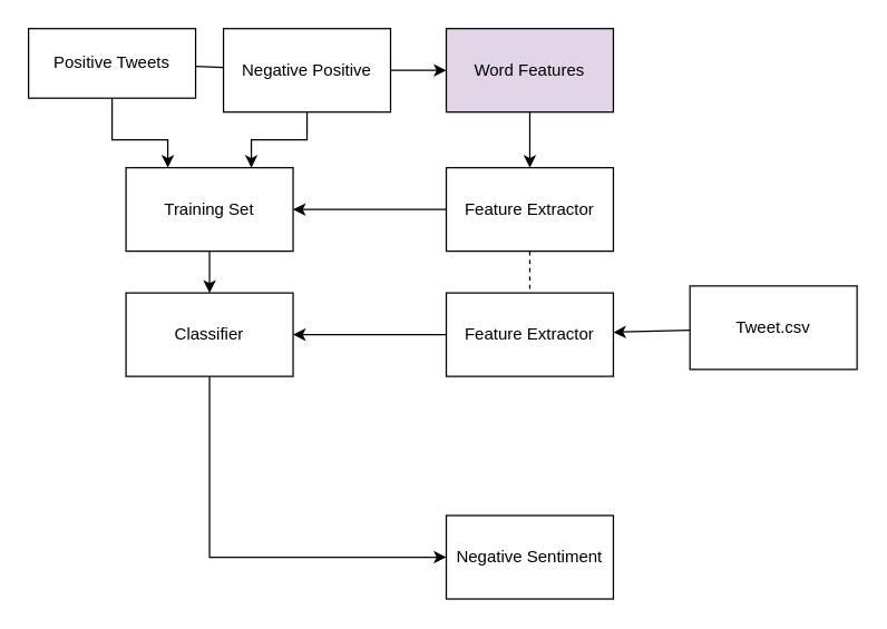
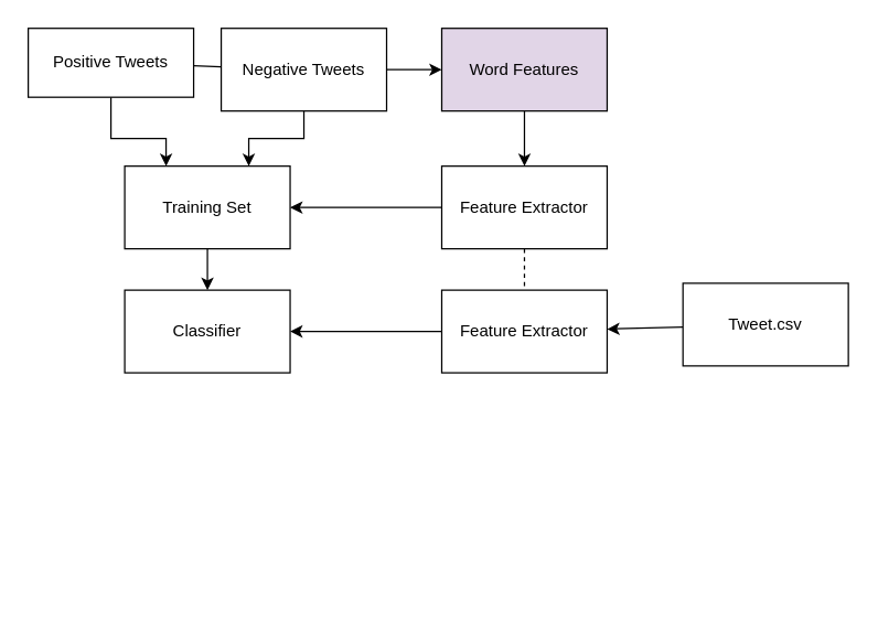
  <mxCell id="0" />
  <mxCell id="1" parent="0" />
  <mxCell id="2" value="" style="edgeStyle=none;html=1;rounded=0;entryX=0.25;entryY=0;entryDx=0;entryDy=0;" edge="1" parent="1" source="4" target="9"><mxGeometry relative="1" as="geometry"><Array as="points"><mxPoint x="80" y="100" /><mxPoint x="120" y="100" /></Array></mxGeometry></mxCell>
  <mxCell id="3" value="" style="edgeStyle=none;rounded=0;html=1;endArrow=none;endFill=0;" edge="1" parent="1" source="4" target="7"><mxGeometry relative="1" as="geometry" /></mxCell>
  <mxCell id="4" value="Positive Tweets" style="rounded=0;whiteSpace=wrap;html=1;" vertex="1" parent="1"><mxGeometry x="20" y="20" width="120" height="50" as="geometry" /></mxCell>
  <mxCell id="5" value="" style="edgeStyle=none;html=1;rounded=0;entryX=0.75;entryY=0;entryDx=0;entryDy=0;" edge="1" parent="1" source="7" target="9"><mxGeometry relative="1" as="geometry"><Array as="points"><mxPoint x="220" y="100" /><mxPoint x="180" y="100" /></Array></mxGeometry></mxCell>
  <mxCell id="6" value="" style="edgeStyle=none;rounded=0;html=1;endArrow=classic;endFill=1;" edge="1" parent="1" source="7" target="11"><mxGeometry relative="1" as="geometry" /></mxCell>
- <mxCell id="7" value="Negative Positive" style="rounded=0;whiteSpace=wrap;html=1;" vertex="1" parent="1"><mxGeometry x="160" y="20" width="120" height="60" as="geometry" /></mxCell>
+ <mxCell id="7" value="Negative Tweets" style="rounded=0;whiteSpace=wrap;html=1;" vertex="1" parent="1"><mxGeometry x="160" y="20" width="120" height="60" as="geometry" /></mxCell>
  <mxCell id="8" value="" style="edgeStyle=none;rounded=0;html=1;endArrow=classic;endFill=1;" edge="1" parent="1" source="9" target="16"><mxGeometry relative="1" as="geometry" /></mxCell>
  <mxCell id="9" value="Training Set" style="whiteSpace=wrap;html=1;rounded=0;" vertex="1" parent="1"><mxGeometry x="90" y="120" width="120" height="60" as="geometry" /></mxCell>
  <mxCell id="10" value="" style="edgeStyle=none;rounded=0;html=1;endArrow=classic;endFill=1;" edge="1" parent="1" source="11" target="14"><mxGeometry relative="1" as="geometry" /></mxCell>
  <mxCell id="11" value="Word Features" style="whiteSpace=wrap;html=1;rounded=0;fillColor=#e1d5e7;" vertex="1" parent="1"><mxGeometry x="320" y="20" width="120" height="60" as="geometry" /></mxCell>
  <mxCell id="12" value="" style="edgeStyle=none;rounded=0;html=1;endArrow=classic;endFill=1;" edge="1" parent="1" source="14" target="9"><mxGeometry relative="1" as="geometry" /></mxCell>
  <mxCell id="13" value="" style="edgeStyle=none;rounded=0;html=1;endArrow=none;endFill=0;dashed=1;" edge="1" parent="1" source="14" target="18"><mxGeometry relative="1" as="geometry" /></mxCell>
  <mxCell id="14" value="Feature Extractor" style="whiteSpace=wrap;html=1;rounded=0;" vertex="1" parent="1"><mxGeometry x="320" y="120" width="120" height="60" as="geometry" /></mxCell>
- <mxCell id="15" style="edgeStyle=none;rounded=0;html=1;exitX=0.5;exitY=1;exitDx=0;exitDy=0;entryX=0;entryY=0.5;entryDx=0;entryDy=0;endArrow=classic;endFill=1;" edge="1" parent="1" source="16" target="21"><mxGeometry relative="1" as="geometry"><Array as="points"><mxPoint x="150" y="400" /></Array></mxGeometry></mxCell>
  <mxCell id="16" value="Classifier" style="whiteSpace=wrap;html=1;rounded=0;" vertex="1" parent="1"><mxGeometry x="90" y="210" width="120" height="60" as="geometry" /></mxCell>
  <mxCell id="17" value="" style="edgeStyle=none;rounded=0;html=1;endArrow=classic;endFill=1;" edge="1" parent="1" source="18" target="16"><mxGeometry relative="1" as="geometry" /></mxCell>
  <mxCell id="18" value="Feature Extractor" style="whiteSpace=wrap;html=1;rounded=0;" vertex="1" parent="1"><mxGeometry x="320" y="210" width="120" height="60" as="geometry" /></mxCell>
  <mxCell id="19" value="" style="edgeStyle=none;rounded=0;html=1;endArrow=classic;endFill=1;" edge="1" parent="1" source="20" target="18"><mxGeometry relative="1" as="geometry" /></mxCell>
  <mxCell id="20" value="Tweet.csv" style="rounded=0;whiteSpace=wrap;html=1;" vertex="1" parent="1"><mxGeometry x="495" y="205" width="120" height="60" as="geometry" /></mxCell>
- <mxCell id="21" value="Negative Sentiment" style="whiteSpace=wrap;html=1;rounded=0;" vertex="1" parent="1"><mxGeometry x="320" y="370" width="120" height="60" as="geometry" /></mxCell>
